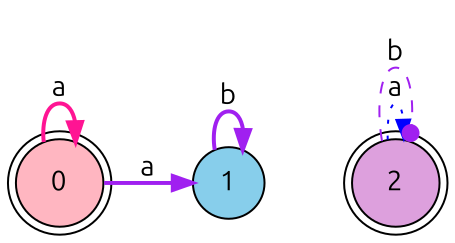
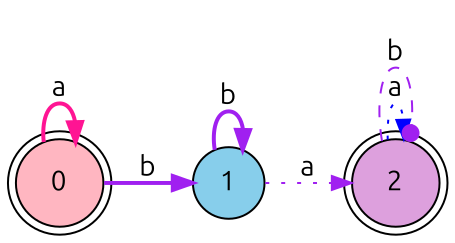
  digraph {
    fontname=Ubuntu
    rankdir=LR
    node [fontname=Ubuntu shape=doublecircle style=filled]
    edge [arrowhead=normal color=purple fontname=Ubuntu style=bold]
    0 [fillcolor=lightpink]
    1 [fillcolor=skyblue shape=circle]
    2 [fillcolor=plum]
    0 -> 0 [color=deeppink label=a]
-   0 -> 1 [label=a]
+   0 -> 1 [label=b]
    1 -> 1 [label=b]
+   1 -> 2 [label=a style=dotted]
    2 -> 2 [color=blue label=a style=dotted]
    2 -> 2 [arrowhead=dot label=b style=dashed]
  }
